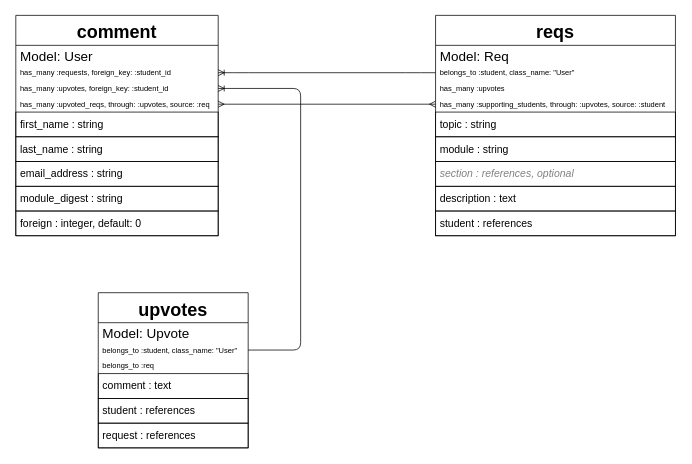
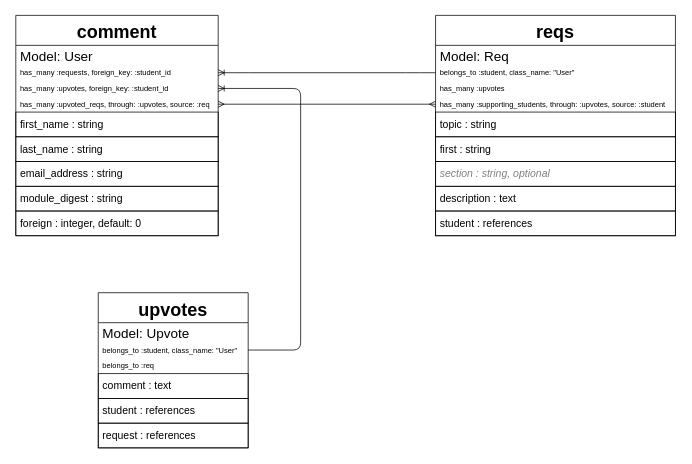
  <mxCell id="0" />
  <mxCell id="1" parent="0" />
  <mxCell id="2" value="comment" style="swimlane;fontStyle=1;align=center;verticalAlign=middle;childLayout=stackLayout;horizontal=1;startSize=40;horizontalStack=0;resizeParent=1;resizeParentMax=0;resizeLast=0;collapsible=1;marginBottom=0;fillColor=none;fontSize=24;" parent="1" vertex="1"><mxGeometry x="20" y="20" width="270" height="294" as="geometry" /></mxCell>
  <mxCell id="3" value="Model: User" style="text;strokeColor=none;fillColor=none;spacingLeft=4;spacingRight=4;overflow=hidden;rotatable=0;points=[[0,0.5],[1,0.5]];portConstraint=eastwest;fontSize=18;fontStyle=0;verticalAlign=middle;" parent="2" vertex="1"><mxGeometry y="40" width="270" height="26" as="geometry" /></mxCell>
  <mxCell id="4" value="has_many :requests, foreign_key: :student_id" style="text;strokeColor=none;fillColor=none;spacingLeft=4;spacingRight=4;overflow=hidden;rotatable=0;points=[[0,0.5],[1,0.5]];portConstraint=eastwest;fontSize=10;verticalAlign=middle;" parent="2" vertex="1"><mxGeometry y="66" width="270" height="21" as="geometry" /></mxCell>
  <mxCell id="5" value="has_many :upvotes, foreign_key: :student_id" style="text;strokeColor=none;fillColor=none;spacingLeft=4;spacingRight=4;overflow=hidden;rotatable=0;points=[[0,0.5],[1,0.5]];portConstraint=eastwest;fontSize=10;verticalAlign=middle;" parent="2" vertex="1"><mxGeometry y="87" width="270" height="21" as="geometry" /></mxCell>
  <mxCell id="6" value="has_many :upvoted_reqs, through: :upvotes, source: :req" style="text;strokeColor=none;fillColor=none;spacingLeft=4;spacingRight=4;overflow=hidden;rotatable=0;points=[[0,0.5],[1,0.5]];portConstraint=eastwest;fontSize=10;verticalAlign=middle;" parent="2" vertex="1"><mxGeometry y="108" width="270" height="21" as="geometry" /></mxCell>
  <mxCell id="7" value="first_name : string" style="text;strokeColor=#000000;fillColor=none;align=left;verticalAlign=middle;spacingLeft=4;spacingRight=4;overflow=hidden;rotatable=0;points=[[0,0.5],[1,0.5]];portConstraint=eastwest;fontSize=14;spacingBottom=2;" parent="2" vertex="1"><mxGeometry y="129" width="270" height="33" as="geometry" /></mxCell>
  <mxCell id="8" value="last_name : string" style="text;strokeColor=#000000;fillColor=none;align=left;verticalAlign=middle;spacingLeft=4;spacingRight=4;overflow=hidden;rotatable=0;points=[[0,0.5],[1,0.5]];portConstraint=eastwest;fontSize=14;spacingBottom=2;" parent="2" vertex="1"><mxGeometry y="162" width="270" height="33" as="geometry" /></mxCell>
  <mxCell id="9" value="email_address : string" style="text;strokeColor=#000000;fillColor=none;align=left;verticalAlign=middle;spacingLeft=4;spacingRight=4;overflow=hidden;rotatable=0;points=[[0,0.5],[1,0.5]];portConstraint=eastwest;fontSize=14;spacingBottom=2;" parent="2" vertex="1"><mxGeometry y="195" width="270" height="33" as="geometry" /></mxCell>
  <mxCell id="10" value="module_digest : string" style="text;strokeColor=#000000;fillColor=none;align=left;verticalAlign=middle;spacingLeft=4;spacingRight=4;overflow=hidden;rotatable=0;points=[[0,0.5],[1,0.5]];portConstraint=eastwest;fontSize=14;spacingBottom=2;" parent="2" vertex="1"><mxGeometry y="228" width="270" height="33" as="geometry" /></mxCell>
  <mxCell id="11" value="foreign : integer, default: 0" style="text;strokeColor=#000000;fillColor=none;align=left;verticalAlign=middle;spacingLeft=4;spacingRight=4;overflow=hidden;rotatable=0;points=[[0,0.5],[1,0.5]];portConstraint=eastwest;fontSize=14;spacingBottom=2;" parent="2" vertex="1"><mxGeometry y="261" width="270" height="33" as="geometry" /></mxCell>
  <mxCell id="12" value="reqs" style="swimlane;fontStyle=1;align=center;verticalAlign=middle;childLayout=stackLayout;horizontal=1;startSize=40;horizontalStack=0;resizeParent=1;resizeParentMax=0;resizeLast=0;collapsible=1;marginBottom=0;fillColor=none;fontSize=24;" parent="1" vertex="1"><mxGeometry x="580" y="20" width="320" height="294" as="geometry" /></mxCell>
  <mxCell id="13" value="Model: Req" style="text;strokeColor=none;fillColor=none;spacingLeft=4;spacingRight=4;overflow=hidden;rotatable=0;points=[[0,0.5],[1,0.5]];portConstraint=eastwest;fontSize=18;fontStyle=0;verticalAlign=middle;" parent="12" vertex="1"><mxGeometry y="40" width="320" height="26" as="geometry" /></mxCell>
  <mxCell id="14" value="belongs_to :student, class_name: &quot;User&quot;" style="text;strokeColor=none;fillColor=none;spacingLeft=4;spacingRight=4;overflow=hidden;rotatable=0;points=[[0,0.5],[1,0.5]];portConstraint=eastwest;fontSize=10;verticalAlign=middle;" parent="12" vertex="1"><mxGeometry y="66" width="320" height="21" as="geometry" /></mxCell>
  <mxCell id="15" value="has_many :upvotes" style="text;strokeColor=none;fillColor=none;spacingLeft=4;spacingRight=4;overflow=hidden;rotatable=0;points=[[0,0.5],[1,0.5]];portConstraint=eastwest;fontSize=10;verticalAlign=middle;" parent="12" vertex="1"><mxGeometry y="87" width="320" height="21" as="geometry" /></mxCell>
  <mxCell id="16" value="has_many :supporting_students, through: :upvotes, source: :student" style="text;strokeColor=none;fillColor=none;spacingLeft=4;spacingRight=4;overflow=hidden;rotatable=0;points=[[0,0.5],[1,0.5]];portConstraint=eastwest;fontSize=10;verticalAlign=middle;" parent="12" vertex="1"><mxGeometry y="108" width="320" height="21" as="geometry" /></mxCell>
  <mxCell id="17" value="topic : string" style="text;strokeColor=#000000;fillColor=none;align=left;verticalAlign=middle;spacingLeft=4;spacingRight=4;overflow=hidden;rotatable=0;points=[[0,0.5],[1,0.5]];portConstraint=eastwest;fontSize=14;spacingBottom=2;" parent="12" vertex="1"><mxGeometry y="129" width="320" height="33" as="geometry" /></mxCell>
- <mxCell id="18" value="module : string" style="text;strokeColor=#000000;fillColor=none;align=left;verticalAlign=middle;spacingLeft=4;spacingRight=4;overflow=hidden;rotatable=0;points=[[0,0.5],[1,0.5]];portConstraint=eastwest;fontSize=14;spacingBottom=2;" parent="12" vertex="1"><mxGeometry y="162" width="320" height="33" as="geometry" /></mxCell>
- <mxCell id="19" value="section : references, optional" style="text;strokeColor=#000000;fillColor=none;align=left;verticalAlign=middle;spacingLeft=4;spacingRight=4;overflow=hidden;rotatable=0;points=[[0,0.5],[1,0.5]];portConstraint=eastwest;fontSize=14;spacingBottom=2;fontStyle=2;fontColor=#808080;" parent="12" vertex="1"><mxGeometry y="195" width="320" height="33" as="geometry" /></mxCell>
+ <mxCell id="18" value="first : string" style="text;strokeColor=#000000;fillColor=none;align=left;verticalAlign=middle;spacingLeft=4;spacingRight=4;overflow=hidden;rotatable=0;points=[[0,0.5],[1,0.5]];portConstraint=eastwest;fontSize=14;spacingBottom=2;" parent="12" vertex="1"><mxGeometry y="162" width="320" height="33" as="geometry" /></mxCell>
+ <mxCell id="19" value="section : string, optional" style="text;strokeColor=#000000;fillColor=none;align=left;verticalAlign=middle;spacingLeft=4;spacingRight=4;overflow=hidden;rotatable=0;points=[[0,0.5],[1,0.5]];portConstraint=eastwest;fontSize=14;spacingBottom=2;fontStyle=2;fontColor=#808080;" parent="12" vertex="1"><mxGeometry y="195" width="320" height="33" as="geometry" /></mxCell>
  <mxCell id="20" value="description : text" style="text;strokeColor=#000000;fillColor=none;align=left;verticalAlign=middle;spacingLeft=4;spacingRight=4;overflow=hidden;rotatable=0;points=[[0,0.5],[1,0.5]];portConstraint=eastwest;fontSize=14;spacingBottom=2;" parent="12" vertex="1"><mxGeometry y="228" width="320" height="33" as="geometry" /></mxCell>
  <mxCell id="21" value="student : references" style="text;strokeColor=#000000;fillColor=none;align=left;verticalAlign=middle;spacingLeft=4;spacingRight=4;overflow=hidden;rotatable=0;points=[[0,0.5],[1,0.5]];portConstraint=eastwest;fontSize=14;spacingBottom=2;" parent="12" vertex="1"><mxGeometry y="261" width="320" height="33" as="geometry" /></mxCell>
  <mxCell id="22" value="upvotes" style="swimlane;fontStyle=1;align=center;verticalAlign=middle;childLayout=stackLayout;horizontal=1;startSize=40;horizontalStack=0;resizeParent=1;resizeParentMax=0;resizeLast=0;collapsible=1;marginBottom=0;fillColor=none;fontSize=24;" parent="1" vertex="1"><mxGeometry x="130" y="390" width="200" height="207" as="geometry" /></mxCell>
  <mxCell id="23" value="Model: Upvote" style="text;strokeColor=none;fillColor=none;spacingLeft=4;spacingRight=4;overflow=hidden;rotatable=0;points=[[0,0.5],[1,0.5]];portConstraint=eastwest;fontSize=18;fontStyle=0;verticalAlign=middle;" parent="22" vertex="1"><mxGeometry y="40" width="200" height="26" as="geometry" /></mxCell>
  <mxCell id="24" value="belongs_to :student, class_name: &quot;User&quot;" style="text;strokeColor=none;fillColor=none;spacingLeft=4;spacingRight=4;overflow=hidden;rotatable=0;points=[[0,0.5],[1,0.5]];portConstraint=eastwest;fontSize=10;verticalAlign=middle;" parent="22" vertex="1"><mxGeometry y="66" width="200" height="21" as="geometry" /></mxCell>
  <mxCell id="25" value="belongs_to :req" style="text;strokeColor=none;fillColor=none;spacingLeft=4;spacingRight=4;overflow=hidden;rotatable=0;points=[[0,0.5],[1,0.5]];portConstraint=eastwest;fontSize=10;verticalAlign=middle;" parent="22" vertex="1"><mxGeometry y="87" width="200" height="21" as="geometry" /></mxCell>
  <mxCell id="26" value="comment : text" style="text;strokeColor=#000000;fillColor=none;align=left;verticalAlign=middle;spacingLeft=4;spacingRight=4;overflow=hidden;rotatable=0;points=[[0,0.5],[1,0.5]];portConstraint=eastwest;fontSize=14;spacingBottom=2;" parent="22" vertex="1"><mxGeometry y="108" width="200" height="33" as="geometry" /></mxCell>
  <mxCell id="27" value="student : references" style="text;strokeColor=#000000;fillColor=none;align=left;verticalAlign=middle;spacingLeft=4;spacingRight=4;overflow=hidden;rotatable=0;points=[[0,0.5],[1,0.5]];portConstraint=eastwest;fontSize=14;spacingBottom=2;" parent="22" vertex="1"><mxGeometry y="141" width="200" height="33" as="geometry" /></mxCell>
  <mxCell id="28" value="request : references" style="text;strokeColor=#000000;fillColor=none;align=left;verticalAlign=middle;spacingLeft=4;spacingRight=4;overflow=hidden;rotatable=0;points=[[0,0.5],[1,0.5]];portConstraint=eastwest;fontSize=14;spacingBottom=2;" parent="22" vertex="1"><mxGeometry y="174" width="200" height="33" as="geometry" /></mxCell>
  <mxCell id="29" value="" style="edgeStyle=entityRelationEdgeStyle;fontSize=12;html=1;endArrow=ERoneToMany;" parent="1" source="14" target="4" edge="1"><mxGeometry width="100" height="100" relative="1" as="geometry"><mxPoint x="290" y="200" as="sourcePoint" /><mxPoint x="390" y="100" as="targetPoint" /></mxGeometry></mxCell>
  <mxCell id="30" value="" style="fontSize=12;html=1;endArrow=ERoneToMany;edgeStyle=elbowEdgeStyle;entryX=1;entryY=0.5;entryDx=0;entryDy=0;exitX=1;exitY=0.5;exitDx=0;exitDy=0;" parent="1" source="24" target="5" edge="1"><mxGeometry width="100" height="100" relative="1" as="geometry"><mxPoint x="440" y="460" as="sourcePoint" /><mxPoint x="370" y="380" as="targetPoint" /><Array as="points"><mxPoint x="400" y="320" /></Array></mxGeometry></mxCell>
  <mxCell id="31" value="" style="fontSize=12;html=1;endArrow=ERmany;startArrow=ERmany;entryX=0;entryY=0.5;entryDx=0;entryDy=0;exitX=1;exitY=0.5;exitDx=0;exitDy=0;" parent="1" source="6" target="16" edge="1"><mxGeometry width="100" height="100" relative="1" as="geometry"><mxPoint x="400" y="240" as="sourcePoint" /><mxPoint x="500" y="140" as="targetPoint" /></mxGeometry></mxCell>
